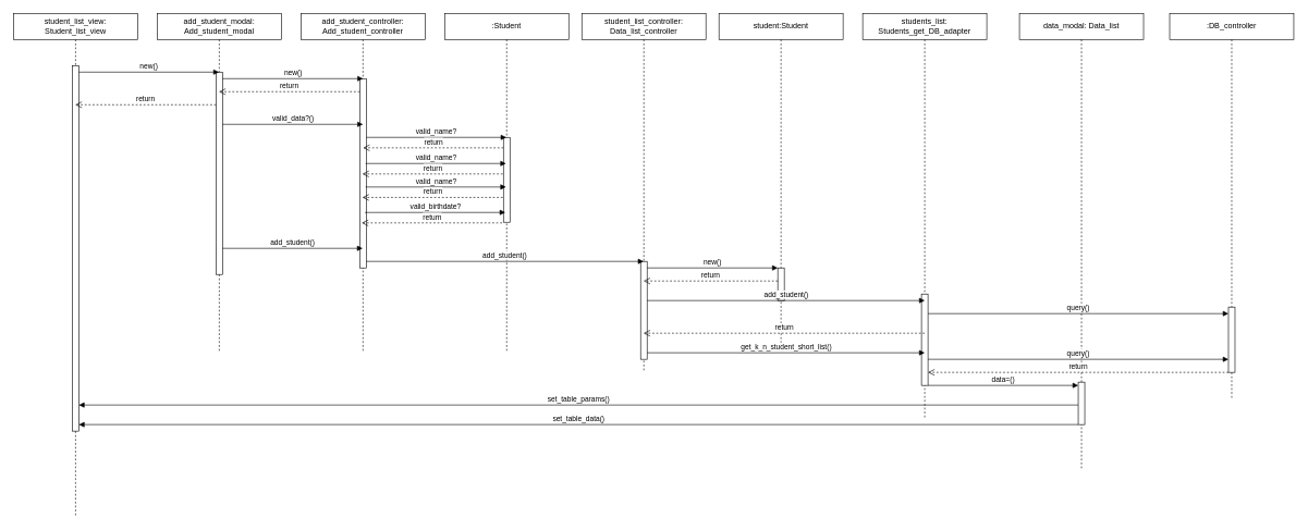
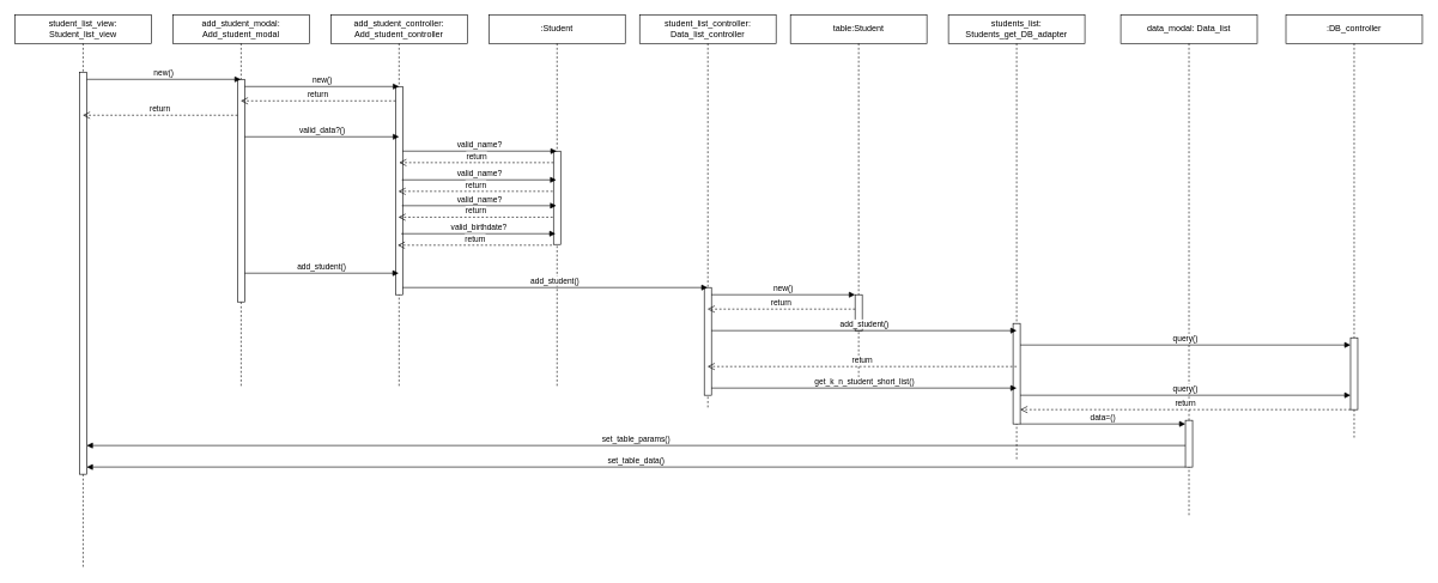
  <mxCell id="0" />
  <mxCell id="1" parent="0" />
  <mxCell id="2" value="student_list_view:&lt;br&gt;Student_list_view" style="shape=umlLifeline;perimeter=lifelinePerimeter;whiteSpace=wrap;html=1;container=1;dropTarget=0;collapsible=0;recursiveResize=0;outlineConnect=0;portConstraint=eastwest;newEdgeStyle={&quot;curved&quot;:0,&quot;rounded&quot;:0};" vertex="1" parent="1"><mxGeometry x="20" y="20" width="190" height="770" as="geometry" /></mxCell>
  <mxCell id="3" value="" style="html=1;points=[[0,0,0,0,5],[0,1,0,0,-5],[1,0,0,0,5],[1,1,0,0,-5]];perimeter=orthogonalPerimeter;outlineConnect=0;targetShapes=umlLifeline;portConstraint=eastwest;newEdgeStyle={&quot;curved&quot;:0,&quot;rounded&quot;:0};" vertex="1" parent="2"><mxGeometry x="90" y="80" width="10" height="560" as="geometry" /></mxCell>
  <mxCell id="4" value="student_list_controller:&lt;br&gt;Data_list_controller" style="shape=umlLifeline;perimeter=lifelinePerimeter;whiteSpace=wrap;html=1;container=1;dropTarget=0;collapsible=0;recursiveResize=0;outlineConnect=0;portConstraint=eastwest;newEdgeStyle={&quot;curved&quot;:0,&quot;rounded&quot;:0};" vertex="1" parent="1"><mxGeometry x="890" y="20" width="190" height="550" as="geometry" /></mxCell>
  <mxCell id="5" value="" style="html=1;points=[[0,0,0,0,5],[0,1,0,0,-5],[1,0,0,0,5],[1,1,0,0,-5]];perimeter=orthogonalPerimeter;outlineConnect=0;targetShapes=umlLifeline;portConstraint=eastwest;newEdgeStyle={&quot;curved&quot;:0,&quot;rounded&quot;:0};" vertex="1" parent="4"><mxGeometry x="90" y="380" width="10" height="150" as="geometry" /></mxCell>
  <mxCell id="6" value="students_list:&lt;br&gt;Students_get_DB_adapter" style="shape=umlLifeline;perimeter=lifelinePerimeter;whiteSpace=wrap;html=1;container=1;dropTarget=0;collapsible=0;recursiveResize=0;outlineConnect=0;portConstraint=eastwest;newEdgeStyle={&quot;curved&quot;:0,&quot;rounded&quot;:0};" vertex="1" parent="1"><mxGeometry x="1320" y="20" width="190" height="620" as="geometry" /></mxCell>
  <mxCell id="7" value="" style="html=1;points=[[0,0,0,0,5],[0,1,0,0,-5],[1,0,0,0,5],[1,1,0,0,-5]];perimeter=orthogonalPerimeter;outlineConnect=0;targetShapes=umlLifeline;portConstraint=eastwest;newEdgeStyle={&quot;curved&quot;:0,&quot;rounded&quot;:0};" vertex="1" parent="6"><mxGeometry x="90" y="430" width="10" height="140" as="geometry" /></mxCell>
  <mxCell id="8" value=":DB_controller" style="shape=umlLifeline;perimeter=lifelinePerimeter;whiteSpace=wrap;html=1;container=1;dropTarget=0;collapsible=0;recursiveResize=0;outlineConnect=0;portConstraint=eastwest;newEdgeStyle={&quot;curved&quot;:0,&quot;rounded&quot;:0};" vertex="1" parent="1"><mxGeometry x="1790" y="20" width="190" height="590" as="geometry" /></mxCell>
  <mxCell id="9" value="" style="html=1;points=[[0,0,0,0,5],[0,1,0,0,-5],[1,0,0,0,5],[1,1,0,0,-5]];perimeter=orthogonalPerimeter;outlineConnect=0;targetShapes=umlLifeline;portConstraint=eastwest;newEdgeStyle={&quot;curved&quot;:0,&quot;rounded&quot;:0};" vertex="1" parent="8"><mxGeometry x="90" y="450" width="10" height="100" as="geometry" /></mxCell>
  <mxCell id="10" value="add_student_modal:&lt;br&gt;Add_student_modal" style="shape=umlLifeline;perimeter=lifelinePerimeter;whiteSpace=wrap;html=1;container=1;dropTarget=0;collapsible=0;recursiveResize=0;outlineConnect=0;portConstraint=eastwest;newEdgeStyle={&quot;curved&quot;:0,&quot;rounded&quot;:0};" vertex="1" parent="1"><mxGeometry x="240" y="20" width="190" height="520" as="geometry" /></mxCell>
  <mxCell id="11" value="" style="html=1;points=[[0,0,0,0,5],[0,1,0,0,-5],[1,0,0,0,5],[1,1,0,0,-5]];perimeter=orthogonalPerimeter;outlineConnect=0;targetShapes=umlLifeline;portConstraint=eastwest;newEdgeStyle={&quot;curved&quot;:0,&quot;rounded&quot;:0};" vertex="1" parent="10"><mxGeometry x="90" y="90" width="10" height="310" as="geometry" /></mxCell>
  <mxCell id="12" value="add_student_controller:&lt;br&gt;Add_student_controller" style="shape=umlLifeline;perimeter=lifelinePerimeter;whiteSpace=wrap;html=1;container=1;dropTarget=0;collapsible=0;recursiveResize=0;outlineConnect=0;portConstraint=eastwest;newEdgeStyle={&quot;curved&quot;:0,&quot;rounded&quot;:0};" vertex="1" parent="1"><mxGeometry x="460" y="20" width="190" height="520" as="geometry" /></mxCell>
  <mxCell id="13" value="" style="html=1;points=[[0,0,0,0,5],[0,1,0,0,-5],[1,0,0,0,5],[1,1,0,0,-5]];perimeter=orthogonalPerimeter;outlineConnect=0;targetShapes=umlLifeline;portConstraint=eastwest;newEdgeStyle={&quot;curved&quot;:0,&quot;rounded&quot;:0};" vertex="1" parent="12"><mxGeometry x="90" y="100" width="10" height="290" as="geometry" /></mxCell>
  <mxCell id="14" value=":Student" style="shape=umlLifeline;perimeter=lifelinePerimeter;whiteSpace=wrap;html=1;container=1;dropTarget=0;collapsible=0;recursiveResize=0;outlineConnect=0;portConstraint=eastwest;newEdgeStyle={&quot;curved&quot;:0,&quot;rounded&quot;:0};" vertex="1" parent="1"><mxGeometry x="680" y="20" width="190" height="520" as="geometry" /></mxCell>
  <mxCell id="15" value="" style="html=1;points=[[0,0,0,0,5],[0,1,0,0,-5],[1,0,0,0,5],[1,1,0,0,-5]];perimeter=orthogonalPerimeter;outlineConnect=0;targetShapes=umlLifeline;portConstraint=eastwest;newEdgeStyle={&quot;curved&quot;:0,&quot;rounded&quot;:0};" vertex="1" parent="14"><mxGeometry x="90" y="190" width="10" height="130" as="geometry" /></mxCell>
- <mxCell id="16" value="student:Student" style="shape=umlLifeline;perimeter=lifelinePerimeter;whiteSpace=wrap;html=1;container=1;dropTarget=0;collapsible=0;recursiveResize=0;outlineConnect=0;portConstraint=eastwest;newEdgeStyle={&quot;curved&quot;:0,&quot;rounded&quot;:0};" vertex="1" parent="1"><mxGeometry x="1100" y="20" width="190" height="520" as="geometry" /></mxCell>
+ <mxCell id="16" value="table:Student" style="shape=umlLifeline;perimeter=lifelinePerimeter;whiteSpace=wrap;html=1;container=1;dropTarget=0;collapsible=0;recursiveResize=0;outlineConnect=0;portConstraint=eastwest;newEdgeStyle={&quot;curved&quot;:0,&quot;rounded&quot;:0};" vertex="1" parent="1"><mxGeometry x="1100" y="20" width="190" height="520" as="geometry" /></mxCell>
  <mxCell id="17" value="" style="html=1;points=[[0,0,0,0,5],[0,1,0,0,-5],[1,0,0,0,5],[1,1,0,0,-5]];perimeter=orthogonalPerimeter;outlineConnect=0;targetShapes=umlLifeline;portConstraint=eastwest;newEdgeStyle={&quot;curved&quot;:0,&quot;rounded&quot;:0};" vertex="1" parent="16"><mxGeometry x="90" y="390" width="10" height="50" as="geometry" /></mxCell>
  <mxCell id="18" value="new()" style="html=1;verticalAlign=bottom;endArrow=block;curved=0;rounded=0;" edge="1" parent="1" target="10"><mxGeometry width="80" relative="1" as="geometry"><mxPoint x="120" y="110" as="sourcePoint" /><mxPoint x="200" y="110" as="targetPoint" /></mxGeometry></mxCell>
  <mxCell id="19" value="new()" style="html=1;verticalAlign=bottom;endArrow=block;curved=0;rounded=0;" edge="1" parent="1"><mxGeometry width="80" relative="1" as="geometry"><mxPoint x="340" y="120" as="sourcePoint" /><mxPoint x="555" y="120" as="targetPoint" /></mxGeometry></mxCell>
  <mxCell id="20" value="data_modal: Data_list" style="shape=umlLifeline;perimeter=lifelinePerimeter;whiteSpace=wrap;html=1;container=1;dropTarget=0;collapsible=0;recursiveResize=0;outlineConnect=0;portConstraint=eastwest;newEdgeStyle={&quot;curved&quot;:0,&quot;rounded&quot;:0};" vertex="1" parent="1"><mxGeometry x="1560" y="20" width="190" height="700" as="geometry" /></mxCell>
  <mxCell id="21" value="return" style="html=1;verticalAlign=bottom;endArrow=open;dashed=1;endSize=8;curved=0;rounded=0;" edge="1" parent="1" target="10"><mxGeometry relative="1" as="geometry"><mxPoint x="550" y="140" as="sourcePoint" /><mxPoint x="470" y="140" as="targetPoint" /></mxGeometry></mxCell>
  <mxCell id="22" value="return" style="html=1;verticalAlign=bottom;endArrow=open;dashed=1;endSize=8;curved=0;rounded=0;" edge="1" parent="1" target="2"><mxGeometry relative="1" as="geometry"><mxPoint x="330" y="160" as="sourcePoint" /><mxPoint x="250" y="160" as="targetPoint" /></mxGeometry></mxCell>
  <mxCell id="23" value="valid_data?()" style="html=1;verticalAlign=bottom;endArrow=block;curved=0;rounded=0;" edge="1" parent="1"><mxGeometry width="80" relative="1" as="geometry"><mxPoint x="340" y="190" as="sourcePoint" /><mxPoint x="555" y="190" as="targetPoint" /></mxGeometry></mxCell>
  <mxCell id="24" value="valid_name?" style="html=1;verticalAlign=bottom;endArrow=block;curved=0;rounded=0;" edge="1" parent="1" target="14"><mxGeometry width="80" relative="1" as="geometry"><mxPoint x="560" y="210" as="sourcePoint" /><mxPoint x="640" y="210" as="targetPoint" /></mxGeometry></mxCell>
  <mxCell id="25" value="return" style="html=1;verticalAlign=bottom;endArrow=open;dashed=1;endSize=8;curved=0;rounded=0;" edge="1" parent="1"><mxGeometry relative="1" as="geometry"><mxPoint x="770" y="226" as="sourcePoint" /><mxPoint x="555.1" y="226" as="targetPoint" /></mxGeometry></mxCell>
  <mxCell id="26" value="valid_name?" style="html=1;verticalAlign=bottom;endArrow=block;curved=0;rounded=0;" edge="1" parent="1"><mxGeometry width="80" relative="1" as="geometry"><mxPoint x="558.9" y="250" as="sourcePoint" /><mxPoint x="773.9" y="250" as="targetPoint" /></mxGeometry></mxCell>
  <mxCell id="27" value="return" style="html=1;verticalAlign=bottom;endArrow=open;dashed=1;endSize=8;curved=0;rounded=0;" edge="1" parent="1"><mxGeometry relative="1" as="geometry"><mxPoint x="768.9" y="266" as="sourcePoint" /><mxPoint x="554" y="266" as="targetPoint" /></mxGeometry></mxCell>
  <mxCell id="28" value="valid_name?" style="html=1;verticalAlign=bottom;endArrow=block;curved=0;rounded=0;" edge="1" parent="1"><mxGeometry width="80" relative="1" as="geometry"><mxPoint x="558.9" y="286" as="sourcePoint" /><mxPoint x="773.9" y="286" as="targetPoint" /></mxGeometry></mxCell>
  <mxCell id="29" value="return" style="html=1;verticalAlign=bottom;endArrow=open;dashed=1;endSize=8;curved=0;rounded=0;" edge="1" parent="1"><mxGeometry relative="1" as="geometry"><mxPoint x="768.9" y="302" as="sourcePoint" /><mxPoint x="554" y="302" as="targetPoint" /></mxGeometry></mxCell>
  <mxCell id="30" value="valid_birthdate?" style="html=1;verticalAlign=bottom;endArrow=block;curved=0;rounded=0;" edge="1" parent="1"><mxGeometry width="80" relative="1" as="geometry"><mxPoint x="557.9" y="325" as="sourcePoint" /><mxPoint x="772.9" y="325" as="targetPoint" /></mxGeometry></mxCell>
  <mxCell id="31" value="return" style="html=1;verticalAlign=bottom;endArrow=open;dashed=1;endSize=8;curved=0;rounded=0;" edge="1" parent="1"><mxGeometry relative="1" as="geometry"><mxPoint x="767.9" y="341" as="sourcePoint" /><mxPoint x="553" y="341" as="targetPoint" /></mxGeometry></mxCell>
  <mxCell id="32" value="add_student()" style="html=1;verticalAlign=bottom;endArrow=block;curved=0;rounded=0;" edge="1" parent="1" target="12"><mxGeometry width="80" relative="1" as="geometry"><mxPoint x="340" y="380" as="sourcePoint" /><mxPoint x="420" y="380" as="targetPoint" /></mxGeometry></mxCell>
  <mxCell id="33" value="add_student()" style="html=1;verticalAlign=bottom;endArrow=block;curved=0;rounded=0;" edge="1" parent="1" target="4"><mxGeometry width="80" relative="1" as="geometry"><mxPoint x="560" y="400" as="sourcePoint" /><mxPoint x="775" y="400" as="targetPoint" /></mxGeometry></mxCell>
  <mxCell id="34" value="new()" style="html=1;verticalAlign=bottom;endArrow=block;curved=0;rounded=0;" edge="1" parent="1"><mxGeometry width="80" relative="1" as="geometry"><mxPoint x="990" y="410" as="sourcePoint" /><mxPoint x="1190" y="410" as="targetPoint" /></mxGeometry></mxCell>
  <mxCell id="35" value="return" style="html=1;verticalAlign=bottom;endArrow=open;dashed=1;endSize=8;curved=0;rounded=0;" edge="1" parent="1" target="4"><mxGeometry relative="1" as="geometry"><mxPoint x="1190" y="430" as="sourcePoint" /><mxPoint x="1110" y="430" as="targetPoint" /></mxGeometry></mxCell>
  <mxCell id="36" value="add_student()" style="html=1;verticalAlign=bottom;endArrow=block;curved=0;rounded=0;" edge="1" parent="1"><mxGeometry width="80" relative="1" as="geometry"><mxPoint x="990" y="460" as="sourcePoint" /><mxPoint x="1415" y="460" as="targetPoint" /></mxGeometry></mxCell>
  <mxCell id="37" value="query()" style="html=1;verticalAlign=bottom;endArrow=block;curved=0;rounded=0;" edge="1" parent="1" target="9"><mxGeometry width="80" relative="1" as="geometry"><mxPoint x="1420" y="480" as="sourcePoint" /><mxPoint x="1845" y="480" as="targetPoint" /></mxGeometry></mxCell>
  <mxCell id="38" value="return" style="html=1;verticalAlign=bottom;endArrow=open;dashed=1;endSize=8;curved=0;rounded=0;" edge="1" parent="1" target="4"><mxGeometry relative="1" as="geometry"><mxPoint x="1415" y="510" as="sourcePoint" /><mxPoint x="1210" y="510" as="targetPoint" /></mxGeometry></mxCell>
  <mxCell id="39" value="get_k_n_student_short_list()" style="html=1;verticalAlign=bottom;endArrow=block;curved=0;rounded=0;" edge="1" parent="1"><mxGeometry width="80" relative="1" as="geometry"><mxPoint x="990" y="540" as="sourcePoint" /><mxPoint x="1415" y="540" as="targetPoint" /></mxGeometry></mxCell>
  <mxCell id="40" value="query()" style="html=1;verticalAlign=bottom;endArrow=block;curved=0;rounded=0;" edge="1" parent="1"><mxGeometry width="80" relative="1" as="geometry"><mxPoint x="1420" y="550" as="sourcePoint" /><mxPoint x="1880" y="550" as="targetPoint" /></mxGeometry></mxCell>
  <mxCell id="41" value="return" style="html=1;verticalAlign=bottom;endArrow=open;dashed=1;endSize=8;curved=0;rounded=0;" edge="1" parent="1" target="7"><mxGeometry relative="1" as="geometry"><mxPoint x="1880" y="570" as="sourcePoint" /><mxPoint x="1800" y="570" as="targetPoint" /></mxGeometry></mxCell>
  <mxCell id="42" value="" style="html=1;points=[[0,0,0,0,5],[0,1,0,0,-5],[1,0,0,0,5],[1,1,0,0,-5]];perimeter=orthogonalPerimeter;outlineConnect=0;targetShapes=umlLifeline;portConstraint=eastwest;newEdgeStyle={&quot;curved&quot;:0,&quot;rounded&quot;:0};" vertex="1" parent="1"><mxGeometry x="1650" y="585" width="10" height="65" as="geometry" /></mxCell>
  <mxCell id="43" value="data=()" style="html=1;verticalAlign=bottom;endArrow=block;curved=0;rounded=0;entryX=0;entryY=0;entryDx=0;entryDy=5;entryPerimeter=0;" edge="1" parent="1" target="42"><mxGeometry width="80" relative="1" as="geometry"><mxPoint x="1420" y="590" as="sourcePoint" /><mxPoint x="1845" y="590" as="targetPoint" /></mxGeometry></mxCell>
  <mxCell id="44" value="set_table_params()" style="html=1;verticalAlign=bottom;endArrow=block;curved=0;rounded=0;" edge="1" parent="1" target="3"><mxGeometry width="80" relative="1" as="geometry"><mxPoint x="1650" y="620" as="sourcePoint" /><mxPoint x="1535.5" y="620" as="targetPoint" /></mxGeometry></mxCell>
  <mxCell id="45" value="set_table_data()" style="html=1;verticalAlign=bottom;endArrow=block;curved=0;rounded=0;" edge="1" parent="1"><mxGeometry width="80" relative="1" as="geometry"><mxPoint x="1650" y="650" as="sourcePoint" /><mxPoint x="120" y="650" as="targetPoint" /></mxGeometry></mxCell>
